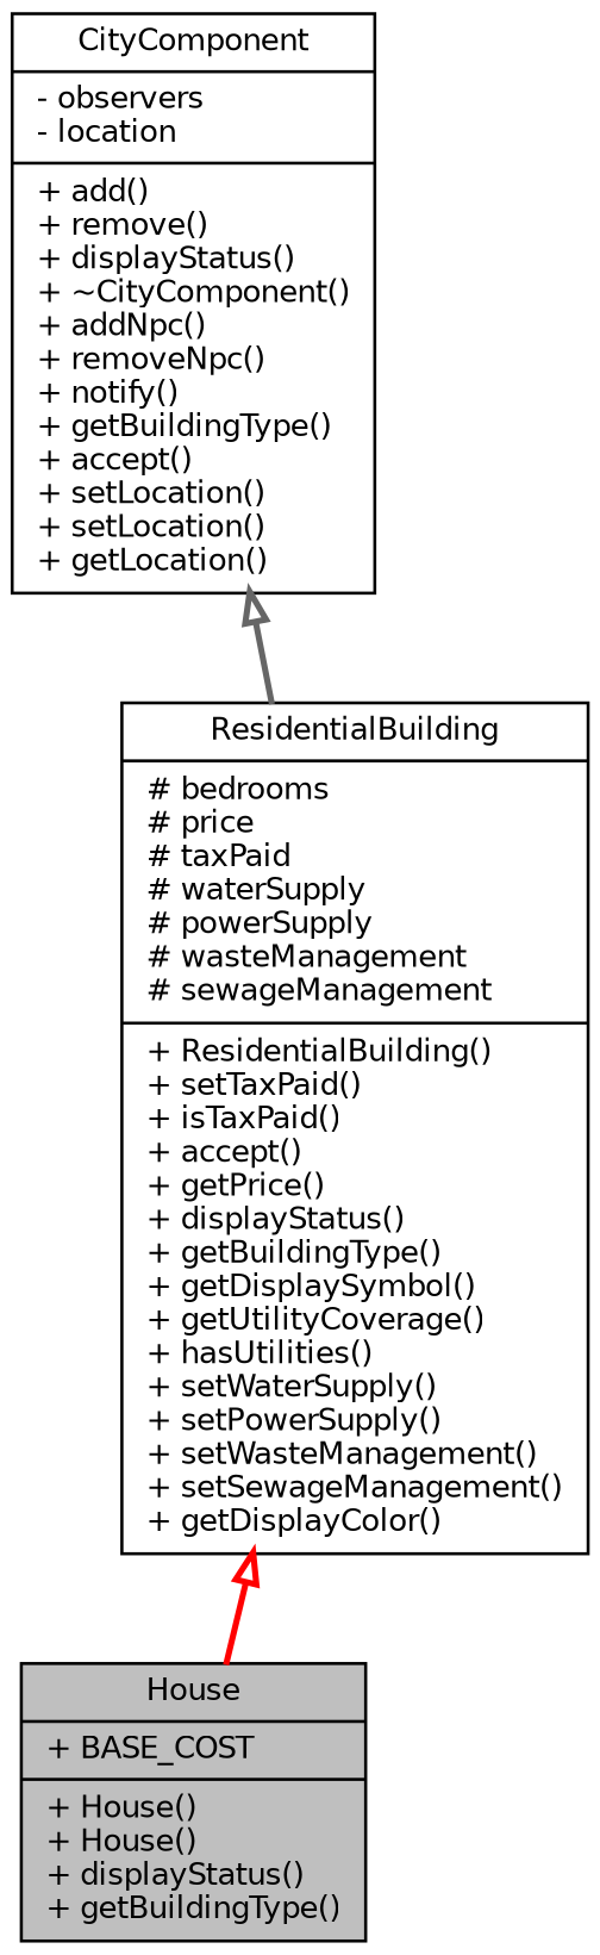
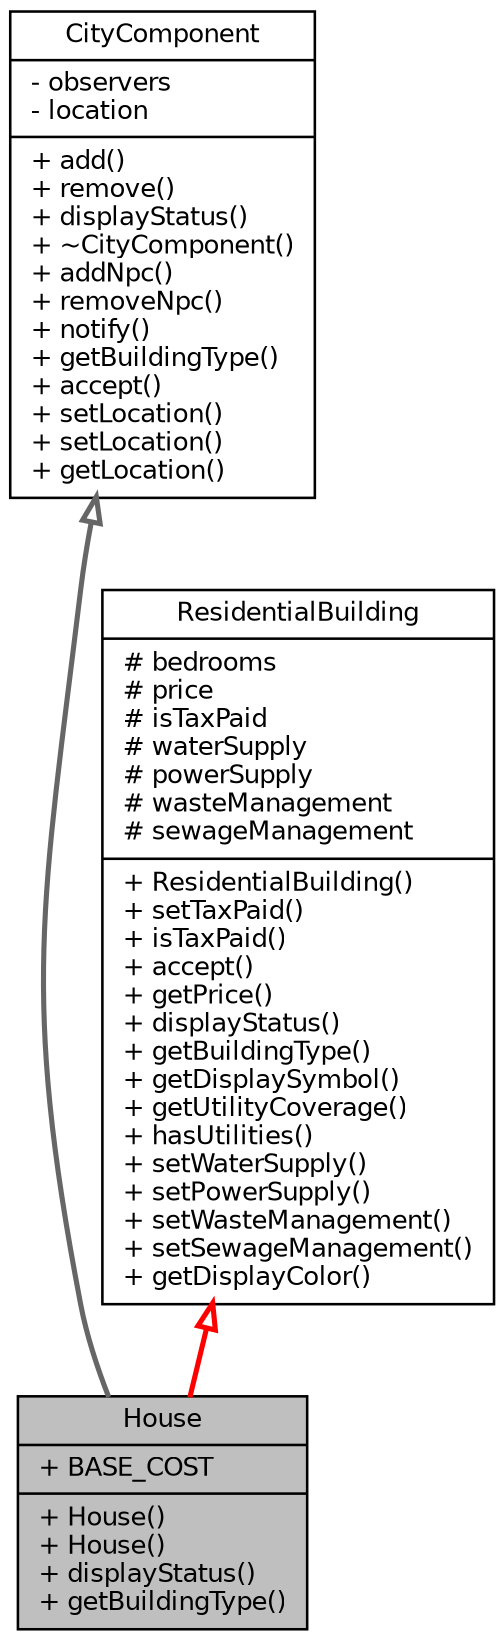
  digraph {
    node [color=black fillcolor=white fontname=Helvetica fontsize=10 shape=record style=filled]
    edge [arrowtail=onormal dir=back fontname=Helvetica fontsize=10 labelfontname=Helvetica labelfontsize=10 style=bold]
    n1 [fillcolor=grey75 fontcolor=black height=0.2 label="{House\n|+ BASE_COST\l|+ House()\l+ House()\l+ displayStatus()\l+ getBuildingType()\l}" width=0.4]
-   n2 [height=0.2 label="{ResidentialBuilding\n|# bedrooms\l# price\l# taxPaid\l# waterSupply\l# powerSupply\l# wasteManagement\l# sewageManagement\l|+ ResidentialBuilding()\l+ setTaxPaid()\l+ isTaxPaid()\l+ accept()\l+ getPrice()\l+ displayStatus()\l+ getBuildingType()\l+ getDisplaySymbol()\l+ getUtilityCoverage()\l+ hasUtilities()\l+ setWaterSupply()\l+ setPowerSupply()\l+ setWasteManagement()\l+ setSewageManagement()\l+ getDisplayColor()\l}" width=0.4]
+   n2 [height=0.2 label="{ResidentialBuilding\n|# bedrooms\l# price\l# isTaxPaid\l# waterSupply\l# powerSupply\l# wasteManagement\l# sewageManagement\l|+ ResidentialBuilding()\l+ setTaxPaid()\l+ isTaxPaid()\l+ accept()\l+ getPrice()\l+ displayStatus()\l+ getBuildingType()\l+ getDisplaySymbol()\l+ getUtilityCoverage()\l+ hasUtilities()\l+ setWaterSupply()\l+ setPowerSupply()\l+ setWasteManagement()\l+ setSewageManagement()\l+ getDisplayColor()\l}" width=0.4]
    n3 [height=0.2 label="{CityComponent\n|- observers\l- location\l|+ add()\l+ remove()\l+ displayStatus()\l+ ~CityComponent()\l+ addNpc()\l+ removeNpc()\l+ notify()\l+ getBuildingType()\l+ accept()\l+ setLocation()\l+ setLocation()\l+ getLocation()\l}" width=0.4]
    n2 -> n1 [color=red]
-   n3 -> n2 [color=gray40]
+   n3 -> n1 [color=gray40]
  }
